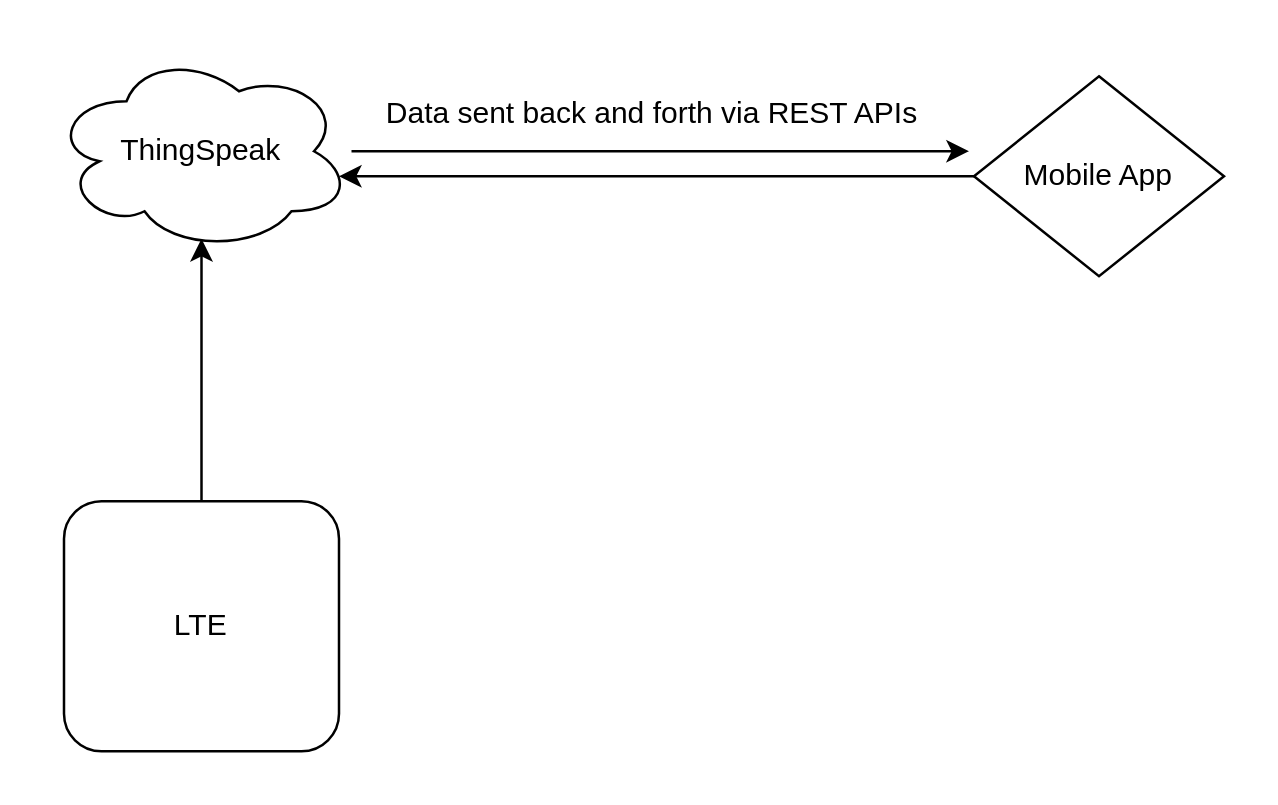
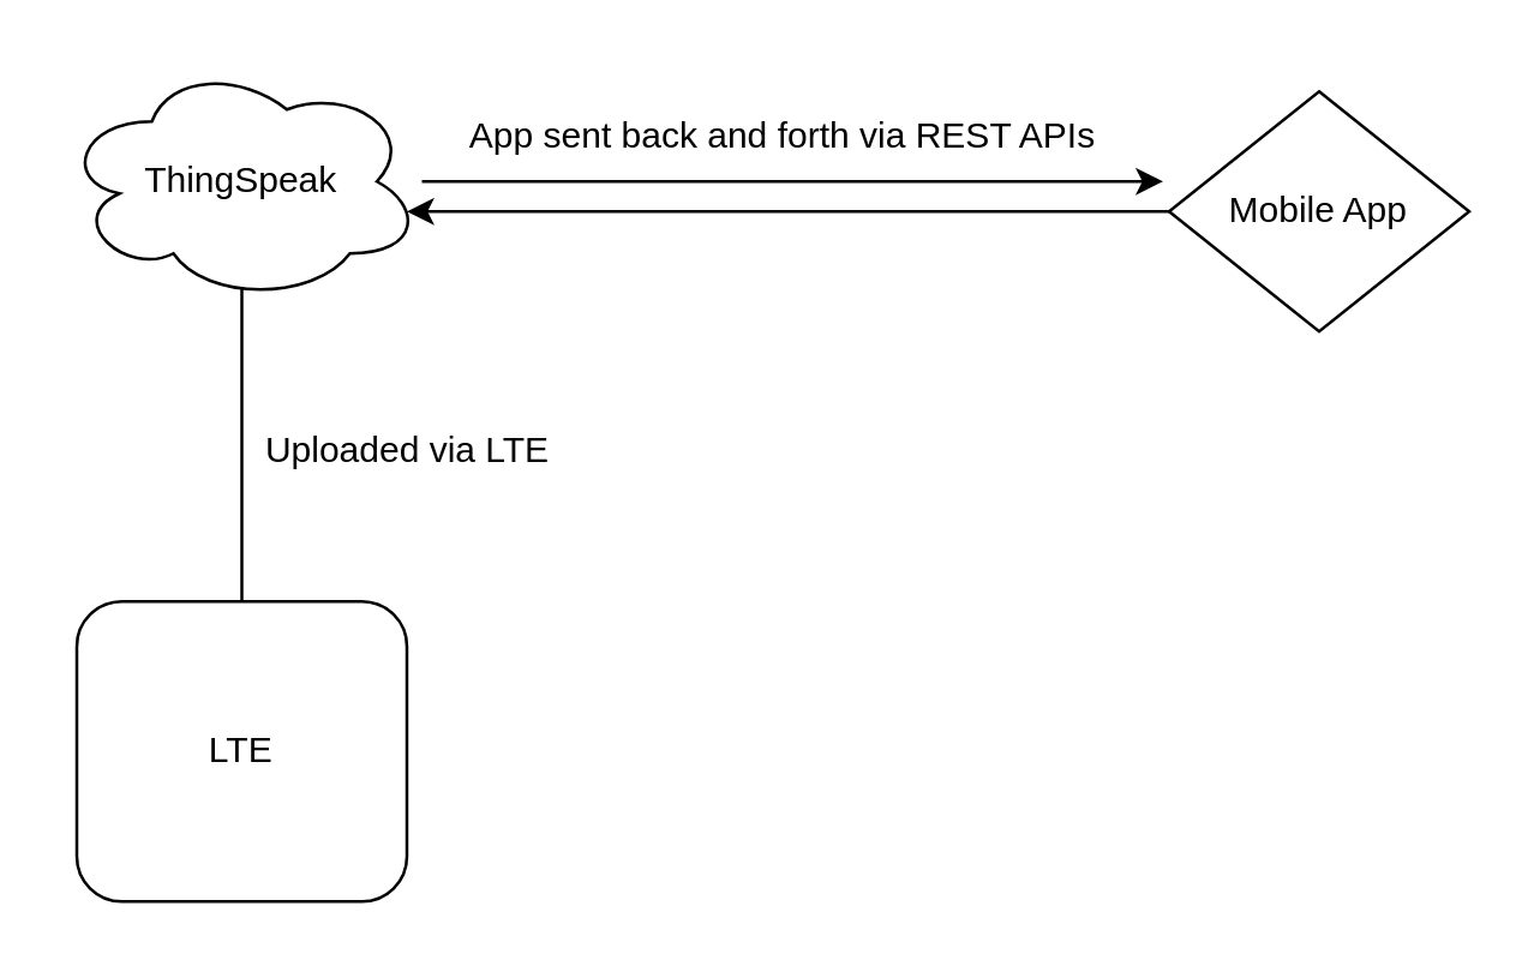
  <mxCell id="0" />
  <mxCell id="1" parent="0" />
- <mxCell id="2" style="edgeStyle=orthogonalEdgeStyle;rounded=0;orthogonalLoop=1;jettySize=auto;html=1;entryX=0.5;entryY=0.938;entryDx=0;entryDy=0;entryPerimeter=0;" edge="1" parent="1" source="3" target="5"><mxGeometry relative="1" as="geometry" /></mxCell>
+ <mxCell id="2" style="edgeStyle=orthogonalEdgeStyle;rounded=0;orthogonalLoop=1;jettySize=auto;html=1;entryX=0.5;entryY=0.938;entryDx=0;entryDy=0;entryPerimeter=0;endArrow=none;" edge="1" parent="1" source="3" target="5"><mxGeometry relative="1" as="geometry" /></mxCell>
  <mxCell id="3" value="LTE" style="rounded=1;whiteSpace=wrap;html=1;" vertex="1" parent="1"><mxGeometry x="25" y="200" width="110" height="100" as="geometry" /></mxCell>
  <mxCell id="4" style="edgeStyle=orthogonalEdgeStyle;rounded=0;orthogonalLoop=1;jettySize=auto;html=1;entryX=-0.02;entryY=0.375;entryDx=0;entryDy=0;entryPerimeter=0;" edge="1" parent="1" source="5" target="8"><mxGeometry relative="1" as="geometry" /></mxCell>
  <mxCell id="5" value="ThingSpeak" style="ellipse;shape=cloud;whiteSpace=wrap;html=1;" vertex="1" parent="1"><mxGeometry x="20" y="20" width="120" height="80" as="geometry" /></mxCell>
+ <mxCell id="6" value="Uploaded via LTE" style="text;html=1;align=center;verticalAlign=middle;resizable=0;points=[];autosize=1;strokeColor=none;fillColor=none;" vertex="1" parent="1"><mxGeometry x="75" y="135" width="120" height="30" as="geometry" /></mxCell>
  <mxCell id="7" style="edgeStyle=orthogonalEdgeStyle;rounded=0;orthogonalLoop=1;jettySize=auto;html=1;entryX=0.958;entryY=0.625;entryDx=0;entryDy=0;entryPerimeter=0;" edge="1" parent="1" source="8" target="5"><mxGeometry relative="1" as="geometry" /></mxCell>
  <mxCell id="8" value="Mobile App" style="rhombus;whiteSpace=wrap;html=1;" vertex="1" parent="1"><mxGeometry x="389" y="30" width="100" height="80" as="geometry" /></mxCell>
- <mxCell id="9" value="Data sent back and forth via REST APIs" style="text;html=1;align=center;verticalAlign=middle;resizable=0;points=[];autosize=1;strokeColor=none;fillColor=none;" vertex="1" parent="1"><mxGeometry x="140" y="30" width="240" height="30" as="geometry" /></mxCell>
+ <mxCell id="9" value="App sent back and forth via REST APIs" style="text;html=1;align=center;verticalAlign=middle;resizable=0;points=[];autosize=1;strokeColor=none;fillColor=none;" vertex="1" parent="1"><mxGeometry x="140" y="30" width="240" height="30" as="geometry" /></mxCell>
